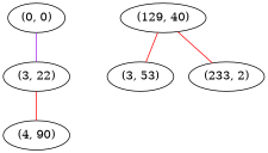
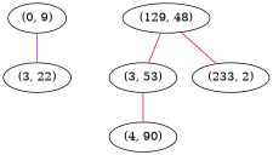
  graph {
    edge [color=red weight=1]
-   "(0, 0)"
+   "(0, 0)" [label="(0, 9)"]
    "(3, 22)"
    "(3, 53)"
    "(4, 90)"
-   "(129, 48)" [label="(129, 40)"]
+   "(129, 48)"
    n6 [label="(233, 2)"]
    "(0, 0)" -- "(3, 22)" [color=purple weight=4]
-   "(3, 22)" -- "(4, 90)"
+   "(3, 53)" -- "(4, 90)"
    "(129, 48)" -- "(3, 53)"
    "(129, 48)" -- n6
  }
